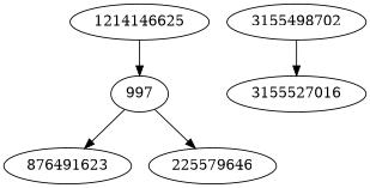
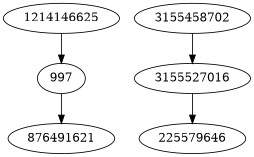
  strict digraph {
    1214146625
    997
-   876491621 [label=876491623]
+   876491621
    225579646
-   3155498702
+   3155498702 [label=3155458702]
    3155527016
    1214146625 -> 997
    997 -> 876491621
-   997 -> 225579646
+   3155527016 -> 225579646
    3155498702 -> 3155527016
  }
